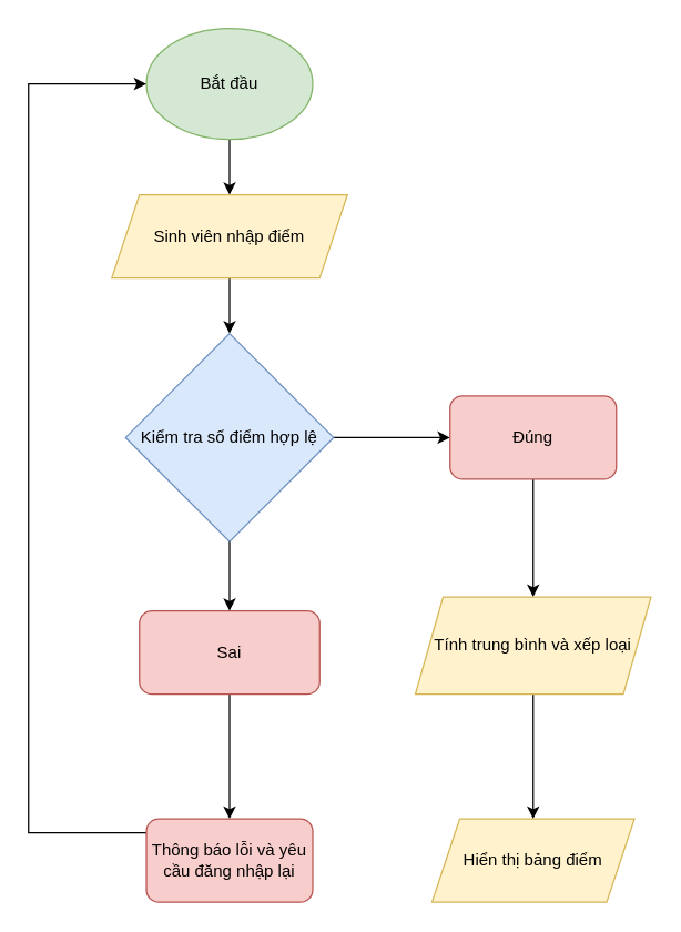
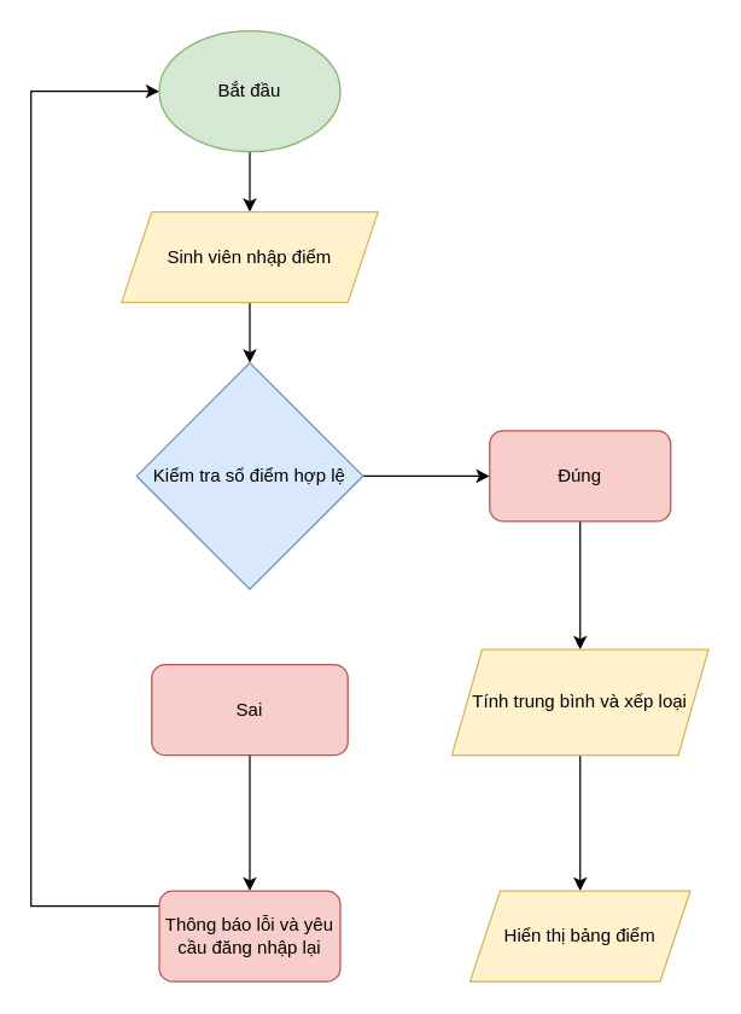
  <mxCell id="0" />
  <mxCell id="1" parent="0" />
  <mxCell id="2" style="edgeStyle=orthogonalEdgeStyle;rounded=0;orthogonalLoop=1;jettySize=auto;html=1;" edge="1" parent="1" source="3" target="5"><mxGeometry relative="1" as="geometry" /></mxCell>
  <mxCell id="3" value="Bắt đầu" style="ellipse;whiteSpace=wrap;html=1;fillColor=#d5e8d4;strokeColor=#82b366;" vertex="1" parent="1"><mxGeometry x="105" y="20" width="120" height="80" as="geometry" /></mxCell>
  <mxCell id="4" style="edgeStyle=orthogonalEdgeStyle;rounded=0;orthogonalLoop=1;jettySize=auto;html=1;entryX=0.5;entryY=0;entryDx=0;entryDy=0;" edge="1" parent="1" source="5" target="7"><mxGeometry relative="1" as="geometry" /></mxCell>
  <mxCell id="5" value="Sinh viên nhập điểm" style="shape=parallelogram;perimeter=parallelogramPerimeter;whiteSpace=wrap;html=1;fixedSize=1;fillColor=#fff2cc;strokeColor=#d6b656;" vertex="1" parent="1"><mxGeometry x="80" y="140" width="170" height="60" as="geometry" /></mxCell>
  <mxCell id="6" style="edgeStyle=orthogonalEdgeStyle;rounded=0;orthogonalLoop=1;jettySize=auto;html=1;exitX=1;exitY=0.5;exitDx=0;exitDy=0;entryX=0;entryY=0.5;entryDx=0;entryDy=0;" edge="1" parent="1" source="7" target="9"><mxGeometry relative="1" as="geometry" /></mxCell>
  <mxCell id="7" value="Kiểm tra số điểm hợp lệ" style="rhombus;whiteSpace=wrap;html=1;fillColor=#dae8fc;strokeColor=#6c8ebf;" vertex="1" parent="1"><mxGeometry x="90" y="240" width="150" height="150" as="geometry" /></mxCell>
  <mxCell id="8" style="edgeStyle=orthogonalEdgeStyle;rounded=0;orthogonalLoop=1;jettySize=auto;html=1;exitX=0.5;exitY=1;exitDx=0;exitDy=0;entryX=0.5;entryY=0;entryDx=0;entryDy=0;" edge="1" parent="1" source="9" target="16"><mxGeometry relative="1" as="geometry" /></mxCell>
  <mxCell id="9" value="Đúng" style="rounded=1;whiteSpace=wrap;html=1;fillColor=#f8cecc;strokeColor=#b85450;" vertex="1" parent="1"><mxGeometry x="324" y="285" width="120" height="60" as="geometry" /></mxCell>
  <mxCell id="10" style="edgeStyle=orthogonalEdgeStyle;rounded=0;orthogonalLoop=1;jettySize=auto;html=1;exitX=0.5;exitY=1;exitDx=0;exitDy=0;" edge="1" parent="1" source="11" target="13"><mxGeometry relative="1" as="geometry" /></mxCell>
  <mxCell id="11" value="Sai" style="rounded=1;whiteSpace=wrap;html=1;fillColor=#f8cecc;strokeColor=#b85450;" vertex="1" parent="1"><mxGeometry x="100" y="440" width="130" height="60" as="geometry" /></mxCell>
  <mxCell id="12" style="edgeStyle=orthogonalEdgeStyle;rounded=0;orthogonalLoop=1;jettySize=auto;html=1;entryX=0;entryY=0.5;entryDx=0;entryDy=0;" edge="1" parent="1" source="13" target="3"><mxGeometry relative="1" as="geometry"><mxPoint x="90" y="160" as="targetPoint" /><Array as="points"><mxPoint x="20" y="600" /><mxPoint x="20" y="60" /></Array></mxGeometry></mxCell>
  <mxCell id="13" value="Thông báo lỗi và yêu cầu đăng nhập lại" style="rounded=1;whiteSpace=wrap;html=1;fillColor=#f8cecc;strokeColor=#b85450;" vertex="1" parent="1"><mxGeometry x="105" y="590" width="120" height="60" as="geometry" /></mxCell>
- <mxCell id="14" style="edgeStyle=orthogonalEdgeStyle;rounded=0;orthogonalLoop=1;jettySize=auto;html=1;exitX=0.5;exitY=1;exitDx=0;exitDy=0;entryX=0.5;entryY=0;entryDx=0;entryDy=0;" edge="1" parent="1" source="7" target="11"><mxGeometry relative="1" as="geometry" /></mxCell>
  <mxCell id="15" style="edgeStyle=orthogonalEdgeStyle;rounded=0;orthogonalLoop=1;jettySize=auto;html=1;exitX=0.5;exitY=1;exitDx=0;exitDy=0;entryX=0.5;entryY=0;entryDx=0;entryDy=0;" edge="1" parent="1" source="16" target="17"><mxGeometry relative="1" as="geometry" /></mxCell>
  <mxCell id="16" value="Tính trung bình và xếp loại" style="shape=parallelogram;perimeter=parallelogramPerimeter;whiteSpace=wrap;html=1;fixedSize=1;fillColor=#fff2cc;strokeColor=#d6b656;" vertex="1" parent="1"><mxGeometry x="299" y="430" width="170" height="70" as="geometry" /></mxCell>
  <mxCell id="17" value="Hiển thị bảng điểm" style="shape=parallelogram;perimeter=parallelogramPerimeter;whiteSpace=wrap;html=1;fixedSize=1;fillColor=#fff2cc;strokeColor=#d6b656;" vertex="1" parent="1"><mxGeometry x="311" y="590" width="146" height="60" as="geometry" /></mxCell>
